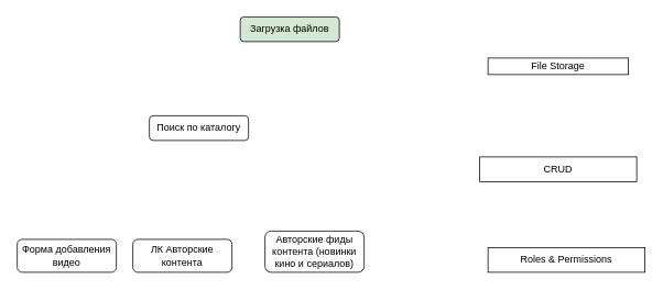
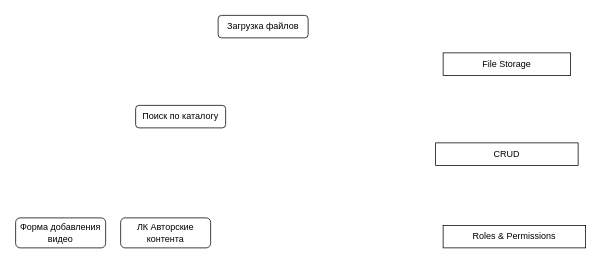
  <mxCell id="0" />
  <mxCell id="1" parent="0" />
- <mxCell id="2" value="File Storage" style="rounded=0;whiteSpace=wrap;html=1;" vertex="1" parent="1"><mxGeometry x="590" y="70" width="170" height="20" as="geometry" /></mxCell>
+ <mxCell id="2" value="File Storage" style="rounded=0;whiteSpace=wrap;html=1;" vertex="1" parent="1"><mxGeometry x="590" y="70" width="170" height="30" as="geometry" /></mxCell>
  <mxCell id="3" value="CRUD" style="rounded=0;whiteSpace=wrap;html=1;" vertex="1" parent="1"><mxGeometry x="580" y="190" width="190" height="30" as="geometry" /></mxCell>
  <mxCell id="4" value="Roles &amp;amp; Permissions" style="rounded=0;whiteSpace=wrap;html=1;" vertex="1" parent="1"><mxGeometry x="590" y="300" width="190" height="30" as="geometry" /></mxCell>
- <mxCell id="5" value="Загрузка файлов" style="rounded=1;whiteSpace=wrap;html=1;fillColor=#d5e8d4;" vertex="1" parent="1"><mxGeometry x="290" y="20" width="120" height="30" as="geometry" /></mxCell>
+ <mxCell id="5" value="Загрузка файлов" style="rounded=1;whiteSpace=wrap;html=1;" vertex="1" parent="1"><mxGeometry x="290" y="20" width="120" height="30" as="geometry" /></mxCell>
  <mxCell id="6" value="Поиск по каталогу" style="rounded=1;whiteSpace=wrap;html=1;" vertex="1" parent="1"><mxGeometry x="180" y="140" width="120" height="30" as="geometry" /></mxCell>
- <mxCell id="7" value="Авторские фиды контента (новинки кино и сериалов)" style="rounded=1;whiteSpace=wrap;html=1;" vertex="1" parent="1"><mxGeometry x="320" y="280" width="120" height="50" as="geometry" /></mxCell>
  <mxCell id="8" value="ЛК Авторские контента" style="rounded=1;whiteSpace=wrap;html=1;" vertex="1" parent="1"><mxGeometry x="160" y="290" width="120" height="40" as="geometry" /></mxCell>
  <mxCell id="9" value="Форма добавления видео" style="rounded=1;whiteSpace=wrap;html=1;" vertex="1" parent="1"><mxGeometry x="20" y="290" width="120" height="40" as="geometry" /></mxCell>
